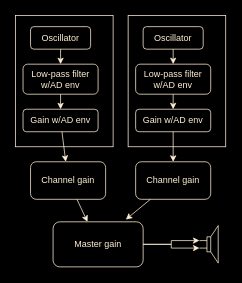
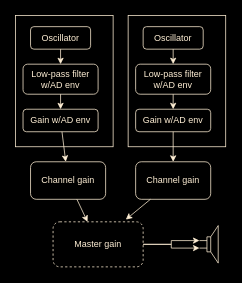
  <mxCell id="0" />
  <mxCell id="1" parent="0" />
  <mxCell id="2" value="" style="rounded=0;whiteSpace=wrap;html=1;fillColor=none;strokeColor=#FFEFD5;" vertex="1" parent="1"><mxGeometry x="170" y="20" width="130" height="175" as="geometry" /></mxCell>
  <mxCell id="3" value="" style="rounded=0;whiteSpace=wrap;html=1;fillColor=none;strokeColor=#FFEFD5;" vertex="1" parent="1"><mxGeometry x="20" y="20" width="130" height="175" as="geometry" /></mxCell>
  <mxCell id="4" style="rounded=0;orthogonalLoop=1;jettySize=auto;html=1;entryX=0.5;entryY=0;entryDx=0;entryDy=0;strokeColor=#FFEFD5;fontColor=#FFEFD5;" edge="1" parent="1" source="5" target="11"><mxGeometry relative="1" as="geometry" /></mxCell>
  <mxCell id="5" value="Oscillator" style="rounded=1;whiteSpace=wrap;html=1;fillColor=none;strokeColor=#FFEFD5;fontColor=#FFEFD5;" vertex="1" parent="1"><mxGeometry x="40" y="35" width="80" height="30" as="geometry" /></mxCell>
  <mxCell id="6" value="" style="pointerEvents=1;verticalLabelPosition=bottom;shadow=0;dashed=0;align=center;html=1;verticalAlign=top;strokeWidth=1;shape=mxgraph.electrical.electro-mechanical.loudspeaker;fillColor=none;strokeColor=#FFEFD5;fontColor=#FFEFD5;" vertex="1" parent="1"><mxGeometry x="265" y="300" width="25" height="50" as="geometry" /></mxCell>
  <mxCell id="7" style="edgeStyle=orthogonalEdgeStyle;rounded=0;orthogonalLoop=1;jettySize=auto;html=1;entryX=0;entryY=0.4;entryDx=0;entryDy=0;entryPerimeter=0;fillColor=none;strokeColor=#FFEFD5;fontColor=#FFEFD5;" edge="1" parent="1" source="9" target="6"><mxGeometry relative="1" as="geometry" /></mxCell>
  <mxCell id="8" style="edgeStyle=orthogonalEdgeStyle;rounded=0;orthogonalLoop=1;jettySize=auto;html=1;entryX=0;entryY=0.6;entryDx=0;entryDy=0;entryPerimeter=0;fillColor=none;strokeColor=#FFEFD5;fontColor=#FFEFD5;" edge="1" parent="1" source="9" target="6"><mxGeometry relative="1" as="geometry" /></mxCell>
- <mxCell id="9" value="Master gain" style="rounded=1;whiteSpace=wrap;html=1;fillColor=none;strokeColor=#FFEFD5;fontColor=#FFEFD5;" vertex="1" parent="1"><mxGeometry x="70" y="295" width="120" height="60" as="geometry" /></mxCell>
+ <mxCell id="9" value="Master gain" style="rounded=1;whiteSpace=wrap;html=1;fillColor=none;strokeColor=#FFEFD5;fontColor=#FFEFD5;dashed=1;" vertex="1" parent="1"><mxGeometry x="70" y="295" width="120" height="60" as="geometry" /></mxCell>
  <mxCell id="10" style="edgeStyle=none;rounded=0;orthogonalLoop=1;jettySize=auto;html=1;strokeColor=#FFEFD5;fontColor=#FFEFD5;" edge="1" parent="1" source="11" target="13"><mxGeometry relative="1" as="geometry" /></mxCell>
  <mxCell id="11" value="Low-pass filter&lt;br&gt;w/AD env" style="rounded=1;whiteSpace=wrap;html=1;fillColor=none;strokeColor=#FFEFD5;fontColor=#FFEFD5;" vertex="1" parent="1"><mxGeometry x="30" y="85" width="100" height="40" as="geometry" /></mxCell>
  <mxCell id="12" style="edgeStyle=none;rounded=0;orthogonalLoop=1;jettySize=auto;html=1;strokeColor=#FFEFD5;fontColor=#FFEFD5;" edge="1" parent="1" source="13" target="21"><mxGeometry relative="1" as="geometry" /></mxCell>
  <mxCell id="13" value="Gain w/AD env" style="rounded=1;whiteSpace=wrap;html=1;fillColor=none;strokeColor=#FFEFD5;fontColor=#FFEFD5;" vertex="1" parent="1"><mxGeometry x="30" y="145" width="100" height="30" as="geometry" /></mxCell>
  <mxCell id="14" style="rounded=0;orthogonalLoop=1;jettySize=auto;html=1;entryX=0.5;entryY=0;entryDx=0;entryDy=0;strokeColor=#FFEFD5;fontColor=#FFEFD5;" edge="1" parent="1" source="15" target="17"><mxGeometry relative="1" as="geometry" /></mxCell>
  <mxCell id="15" value="Oscillator" style="rounded=1;whiteSpace=wrap;html=1;fillColor=none;strokeColor=#FFEFD5;fontColor=#FFEFD5;" vertex="1" parent="1"><mxGeometry x="190" y="35" width="80" height="30" as="geometry" /></mxCell>
  <mxCell id="16" style="edgeStyle=none;rounded=0;orthogonalLoop=1;jettySize=auto;html=1;strokeColor=#FFEFD5;fontColor=#FFEFD5;" edge="1" parent="1" source="17" target="19"><mxGeometry relative="1" as="geometry" /></mxCell>
  <mxCell id="17" value="Low-pass filter&lt;br&gt;w/AD env" style="rounded=1;whiteSpace=wrap;html=1;fillColor=none;strokeColor=#FFEFD5;fontColor=#FFEFD5;" vertex="1" parent="1"><mxGeometry x="180" y="85" width="100" height="40" as="geometry" /></mxCell>
  <mxCell id="18" style="edgeStyle=none;rounded=0;orthogonalLoop=1;jettySize=auto;html=1;strokeColor=#FFEFD5;fontColor=#FFEFD5;" edge="1" parent="1" source="19" target="23"><mxGeometry relative="1" as="geometry" /></mxCell>
  <mxCell id="19" value="Gain w/AD env" style="rounded=1;whiteSpace=wrap;html=1;fillColor=none;strokeColor=#FFEFD5;fontColor=#FFEFD5;" vertex="1" parent="1"><mxGeometry x="180" y="145" width="100" height="30" as="geometry" /></mxCell>
  <mxCell id="20" style="edgeStyle=none;rounded=0;orthogonalLoop=1;jettySize=auto;html=1;strokeColor=#FFEFD5;fontColor=#FFEFD5;" edge="1" parent="1" source="21" target="9"><mxGeometry relative="1" as="geometry" /></mxCell>
  <mxCell id="21" value="Channel gain" style="rounded=1;whiteSpace=wrap;html=1;fillColor=none;strokeColor=#FFEFD5;fontColor=#FFEFD5;" vertex="1" parent="1"><mxGeometry x="40" y="215" width="100" height="50" as="geometry" /></mxCell>
  <mxCell id="22" style="edgeStyle=none;rounded=0;orthogonalLoop=1;jettySize=auto;html=1;entryX=0.808;entryY=-0.05;entryDx=0;entryDy=0;entryPerimeter=0;strokeColor=#FFEFD5;fontColor=#FFEFD5;" edge="1" parent="1" source="23" target="9"><mxGeometry relative="1" as="geometry" /></mxCell>
  <mxCell id="23" value="Channel gain" style="rounded=1;whiteSpace=wrap;html=1;fillColor=none;strokeColor=#FFEFD5;fontColor=#FFEFD5;" vertex="1" parent="1"><mxGeometry x="180" y="215" width="100" height="50" as="geometry" /></mxCell>
